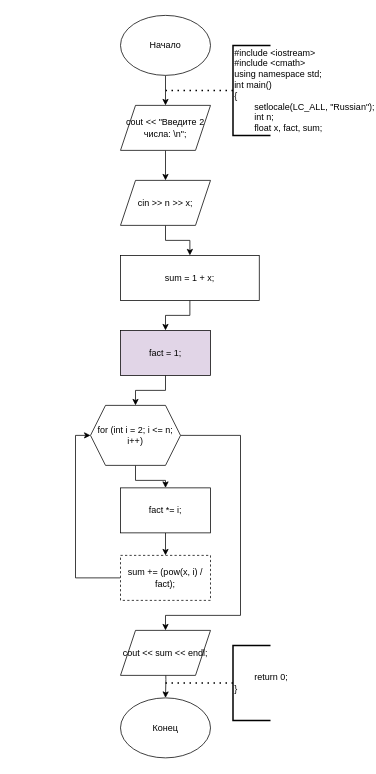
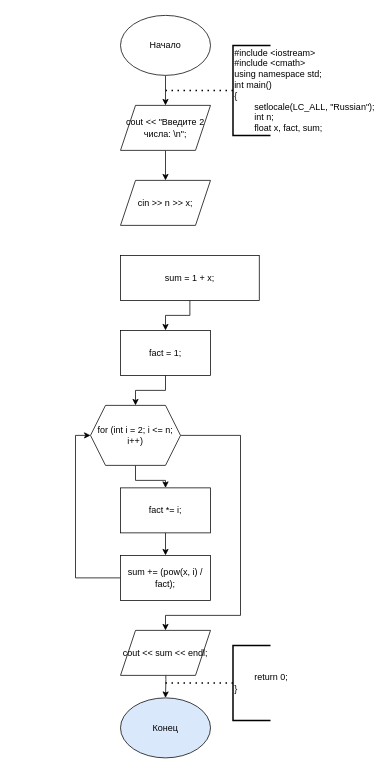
  <mxCell id="0" />
  <mxCell id="1" parent="0" />
  <mxCell id="2" style="edgeStyle=orthogonalEdgeStyle;rounded=0;orthogonalLoop=1;jettySize=auto;html=1;exitX=0.5;exitY=1;exitDx=0;exitDy=0;entryX=0.5;entryY=0;entryDx=0;entryDy=0;" edge="1" parent="1" source="3"><mxGeometry relative="1" as="geometry"><mxPoint x="220" y="140" as="targetPoint" /></mxGeometry></mxCell>
  <mxCell id="3" value="Начало" style="ellipse;whiteSpace=wrap;html=1;" vertex="1" parent="1"><mxGeometry x="160" y="20" width="120" height="80" as="geometry" /></mxCell>
  <mxCell id="4" value="" style="endArrow=none;dashed=1;html=1;dashPattern=1 3;strokeWidth=2;rounded=0;" edge="1" parent="1"><mxGeometry width="50" height="50" relative="1" as="geometry"><mxPoint x="310" y="120" as="sourcePoint" /><mxPoint x="220" y="120" as="targetPoint" /></mxGeometry></mxCell>
  <mxCell id="5" value="&lt;div&gt;#include &amp;lt;iostream&amp;gt;&lt;/div&gt;&lt;div&gt;#include &amp;lt;cmath&amp;gt;&lt;/div&gt;&lt;div&gt;using namespace std;&lt;/div&gt;&lt;div&gt;int main()&lt;/div&gt;&lt;div&gt;{&lt;/div&gt;&lt;div&gt;&lt;span style=&quot;white-space-collapse: collapse;&quot;&gt;&lt;span style=&quot;white-space-collapse: preserve;&quot;&gt;&#09;&lt;/span&gt;setlocale(LC_ALL, &quot;Russian&quot;);&lt;/span&gt;&lt;/div&gt;&lt;div&gt;&lt;span style=&quot;white-space-collapse: collapse;&quot;&gt;&lt;span style=&quot;white-space-collapse: preserve;&quot;&gt;&#09;&lt;/span&gt;int n;&lt;/span&gt;&lt;/div&gt;&lt;div&gt;&lt;span style=&quot;white-space-collapse: collapse;&quot;&gt;&lt;span style=&quot;white-space-collapse: preserve;&quot;&gt;&#09;&lt;/span&gt;float x, fact, sum;&lt;/span&gt;&lt;/div&gt;" style="strokeWidth=2;html=1;shape=mxgraph.flowchart.annotation_1;align=left;pointerEvents=1;" vertex="1" parent="1"><mxGeometry x="310" y="60" width="50" height="120" as="geometry" /></mxCell>
  <mxCell id="6" style="edgeStyle=orthogonalEdgeStyle;rounded=0;orthogonalLoop=1;jettySize=auto;html=1;exitX=0.5;exitY=1;exitDx=0;exitDy=0;entryX=0;entryY=0.5;entryDx=0;entryDy=0;" edge="1" parent="1"><mxGeometry relative="1" as="geometry"><mxPoint x="160" y="480" as="targetPoint" /><Array as="points"><mxPoint x="120" y="770" /><mxPoint x="20" y="770" /><mxPoint x="20" y="480" /></Array></mxGeometry></mxCell>
  <mxCell id="7" style="edgeStyle=orthogonalEdgeStyle;rounded=0;orthogonalLoop=1;jettySize=auto;html=1;exitX=0.5;exitY=1;exitDx=0;exitDy=0;entryX=0.5;entryY=0;entryDx=0;entryDy=0;" edge="1" parent="1" target="8"><mxGeometry relative="1" as="geometry"><mxPoint x="220" y="880" as="sourcePoint" /></mxGeometry></mxCell>
- <mxCell id="8" value="Конец" style="ellipse;whiteSpace=wrap;html=1;" vertex="1" parent="1"><mxGeometry x="160" y="930" width="120" height="80" as="geometry" /></mxCell>
+ <mxCell id="8" value="Конец" style="ellipse;whiteSpace=wrap;html=1;fillColor=#dae8fc;" vertex="1" parent="1"><mxGeometry x="160" y="930" width="120" height="80" as="geometry" /></mxCell>
  <mxCell id="9" value="" style="endArrow=none;dashed=1;html=1;dashPattern=1 3;strokeWidth=2;rounded=0;" edge="1" parent="1"><mxGeometry width="50" height="50" relative="1" as="geometry"><mxPoint x="310" y="910" as="sourcePoint" /><mxPoint x="220" y="910" as="targetPoint" /></mxGeometry></mxCell>
  <mxCell id="10" value="&lt;div&gt;&lt;span style=&quot;white-space-collapse: collapse;&quot;&gt;&lt;span style=&quot;white-space-collapse: preserve;&quot;&gt;&#09;&lt;/span&gt;return 0;&lt;/span&gt;&lt;/div&gt;&lt;div&gt;}&lt;/div&gt;" style="strokeWidth=2;html=1;shape=mxgraph.flowchart.annotation_1;align=left;pointerEvents=1;" vertex="1" parent="1"><mxGeometry x="310" y="860" width="50" height="100" as="geometry" /></mxCell>
  <mxCell id="11" style="edgeStyle=orthogonalEdgeStyle;rounded=0;orthogonalLoop=1;jettySize=auto;html=1;exitX=0.5;exitY=1;exitDx=0;exitDy=0;entryX=0.5;entryY=0;entryDx=0;entryDy=0;" edge="1" parent="1" source="12" target="14"><mxGeometry relative="1" as="geometry" /></mxCell>
  <mxCell id="12" value="cout &amp;lt;&amp;lt; &quot;Введите 2 числа: \n&quot;;" style="shape=parallelogram;perimeter=parallelogramPerimeter;whiteSpace=wrap;html=1;fixedSize=1;" vertex="1" parent="1"><mxGeometry x="160" y="140" width="120" height="60" as="geometry" /></mxCell>
- <mxCell id="13" style="edgeStyle=orthogonalEdgeStyle;rounded=0;orthogonalLoop=1;jettySize=auto;html=1;exitX=0.5;exitY=1;exitDx=0;exitDy=0;entryX=0.5;entryY=0;entryDx=0;entryDy=0;" edge="1" parent="1" source="14" target="16"><mxGeometry relative="1" as="geometry" /></mxCell>
  <mxCell id="14" value="cin &amp;gt;&amp;gt; n &amp;gt;&amp;gt; x;" style="shape=parallelogram;perimeter=parallelogramPerimeter;whiteSpace=wrap;html=1;fixedSize=1;" vertex="1" parent="1"><mxGeometry x="160" y="240" width="120" height="60" as="geometry" /></mxCell>
  <mxCell id="15" style="edgeStyle=orthogonalEdgeStyle;rounded=0;orthogonalLoop=1;jettySize=auto;html=1;exitX=0.5;exitY=1;exitDx=0;exitDy=0;entryX=0.5;entryY=0;entryDx=0;entryDy=0;" edge="1" parent="1" source="16" target="18"><mxGeometry relative="1" as="geometry" /></mxCell>
  <mxCell id="16" value="sum = 1 + x;" style="rounded=0;whiteSpace=wrap;html=1;" vertex="1" parent="1"><mxGeometry x="160" y="340" width="185" height="60" as="geometry" /></mxCell>
  <mxCell id="17" style="edgeStyle=orthogonalEdgeStyle;rounded=0;orthogonalLoop=1;jettySize=auto;html=1;exitX=0.5;exitY=1;exitDx=0;exitDy=0;entryX=0.5;entryY=0;entryDx=0;entryDy=0;" edge="1" parent="1" source="18" target="21"><mxGeometry relative="1" as="geometry" /></mxCell>
- <mxCell id="18" value="fact = 1;" style="rounded=0;whiteSpace=wrap;html=1;fillColor=#e1d5e7;" vertex="1" parent="1"><mxGeometry x="160" y="440" width="120" height="60" as="geometry" /></mxCell>
+ <mxCell id="18" value="fact = 1;" style="rounded=0;whiteSpace=wrap;html=1;" vertex="1" parent="1"><mxGeometry x="160" y="440" width="120" height="60" as="geometry" /></mxCell>
  <mxCell id="19" style="edgeStyle=orthogonalEdgeStyle;rounded=0;orthogonalLoop=1;jettySize=auto;html=1;exitX=0.5;exitY=1;exitDx=0;exitDy=0;entryX=0.5;entryY=0;entryDx=0;entryDy=0;" edge="1" parent="1" source="21" target="23"><mxGeometry relative="1" as="geometry" /></mxCell>
  <mxCell id="20" style="edgeStyle=orthogonalEdgeStyle;rounded=0;orthogonalLoop=1;jettySize=auto;html=1;exitX=1;exitY=0.5;exitDx=0;exitDy=0;entryX=0.5;entryY=0;entryDx=0;entryDy=0;" edge="1" parent="1" source="21" target="26"><mxGeometry relative="1" as="geometry"><Array as="points"><mxPoint x="320" y="580" /><mxPoint x="320" y="820" /><mxPoint x="220" y="820" /></Array></mxGeometry></mxCell>
  <mxCell id="21" value="for (int i = 2; i &amp;lt;= n; i++)" style="shape=hexagon;perimeter=hexagonPerimeter2;whiteSpace=wrap;html=1;fixedSize=1;" vertex="1" parent="1"><mxGeometry x="120" y="540" width="120" height="80" as="geometry" /></mxCell>
  <mxCell id="22" style="edgeStyle=orthogonalEdgeStyle;rounded=0;orthogonalLoop=1;jettySize=auto;html=1;exitX=0.5;exitY=1;exitDx=0;exitDy=0;entryX=0.5;entryY=0;entryDx=0;entryDy=0;" edge="1" parent="1" source="23" target="25"><mxGeometry relative="1" as="geometry" /></mxCell>
  <mxCell id="23" value="fact *= i;" style="rounded=0;whiteSpace=wrap;html=1;" vertex="1" parent="1"><mxGeometry x="160" y="650" width="120" height="60" as="geometry" /></mxCell>
  <mxCell id="24" style="edgeStyle=orthogonalEdgeStyle;rounded=0;orthogonalLoop=1;jettySize=auto;html=1;exitX=0;exitY=0.5;exitDx=0;exitDy=0;entryX=0;entryY=0.5;entryDx=0;entryDy=0;" edge="1" parent="1" source="25" target="21"><mxGeometry relative="1" as="geometry"><Array as="points"><mxPoint x="100" y="770" /><mxPoint x="100" y="580" /></Array></mxGeometry></mxCell>
- <mxCell id="25" value="sum += (pow(x, i) / fact);" style="rounded=0;whiteSpace=wrap;html=1;dashed=1;" vertex="1" parent="1"><mxGeometry x="160" y="740" width="120" height="60" as="geometry" /></mxCell>
+ <mxCell id="25" value="sum += (pow(x, i) / fact);" style="rounded=0;whiteSpace=wrap;html=1;" vertex="1" parent="1"><mxGeometry x="160" y="740" width="120" height="60" as="geometry" /></mxCell>
  <mxCell id="26" value="cout &amp;lt;&amp;lt; sum &amp;lt;&amp;lt; endl;" style="shape=parallelogram;perimeter=parallelogramPerimeter;whiteSpace=wrap;html=1;fixedSize=1;" vertex="1" parent="1"><mxGeometry x="160" y="840" width="120" height="60" as="geometry" /></mxCell>
